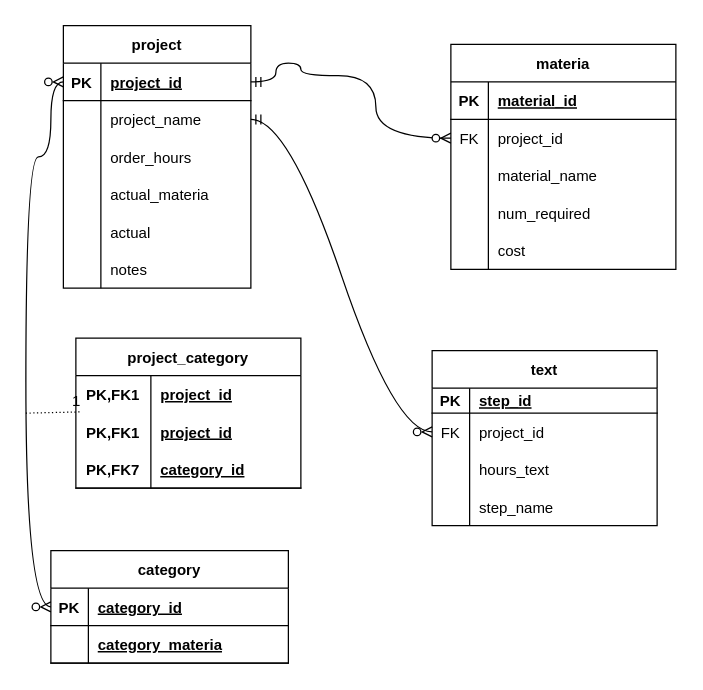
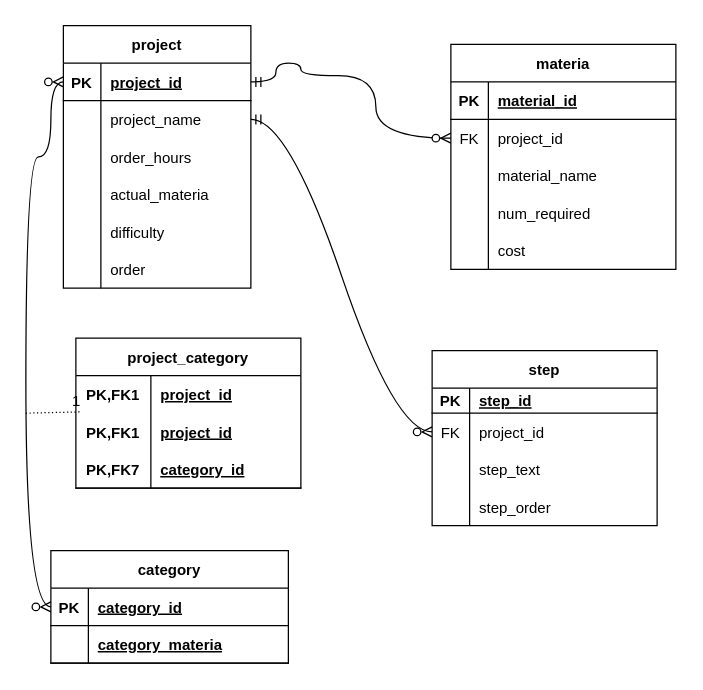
  <mxCell id="0" />
  <mxCell id="1" parent="0" />
  <mxCell id="2" value="project" style="shape=table;startSize=30;container=1;collapsible=1;childLayout=tableLayout;fixedRows=1;rowLines=0;fontStyle=1;align=center;resizeLast=1;" vertex="1" parent="1"><mxGeometry x="50" y="20" width="150" height="210" as="geometry" /></mxCell>
  <mxCell id="3" value="" style="shape=tableRow;horizontal=0;startSize=0;swimlaneHead=0;swimlaneBody=0;fillColor=none;collapsible=0;dropTarget=0;points=[[0,0.5],[1,0.5]];portConstraint=eastwest;top=0;left=0;right=0;bottom=1;" vertex="1" parent="2"><mxGeometry y="30" width="150" height="30" as="geometry" /></mxCell>
  <mxCell id="4" value="PK" style="shape=partialRectangle;connectable=0;fillColor=none;top=0;left=0;bottom=0;right=0;fontStyle=1;overflow=hidden;" vertex="1" parent="3"><mxGeometry width="30" height="30" as="geometry"><mxRectangle width="30" height="30" as="alternateBounds" /></mxGeometry></mxCell>
  <mxCell id="5" value="project_id" style="shape=partialRectangle;connectable=0;fillColor=none;top=0;left=0;bottom=0;right=0;align=left;spacingLeft=6;fontStyle=5;overflow=hidden;" vertex="1" parent="3"><mxGeometry x="30" width="120" height="30" as="geometry"><mxRectangle width="120" height="30" as="alternateBounds" /></mxGeometry></mxCell>
  <mxCell id="6" value="" style="shape=tableRow;horizontal=0;startSize=0;swimlaneHead=0;swimlaneBody=0;fillColor=none;collapsible=0;dropTarget=0;points=[[0,0.5],[1,0.5]];portConstraint=eastwest;top=0;left=0;right=0;bottom=0;" vertex="1" parent="2"><mxGeometry y="60" width="150" height="30" as="geometry" /></mxCell>
  <mxCell id="7" value="" style="shape=partialRectangle;connectable=0;fillColor=none;top=0;left=0;bottom=0;right=0;editable=1;overflow=hidden;" vertex="1" parent="6"><mxGeometry width="30" height="30" as="geometry"><mxRectangle width="30" height="30" as="alternateBounds" /></mxGeometry></mxCell>
  <mxCell id="8" value="project_name" style="shape=partialRectangle;connectable=0;fillColor=none;top=0;left=0;bottom=0;right=0;align=left;spacingLeft=6;overflow=hidden;" vertex="1" parent="6"><mxGeometry x="30" width="120" height="30" as="geometry"><mxRectangle width="120" height="30" as="alternateBounds" /></mxGeometry></mxCell>
  <mxCell id="9" value="" style="shape=tableRow;horizontal=0;startSize=0;swimlaneHead=0;swimlaneBody=0;fillColor=none;collapsible=0;dropTarget=0;points=[[0,0.5],[1,0.5]];portConstraint=eastwest;top=0;left=0;right=0;bottom=0;" vertex="1" parent="2"><mxGeometry y="90" width="150" height="30" as="geometry" /></mxCell>
  <mxCell id="10" value="" style="shape=partialRectangle;connectable=0;fillColor=none;top=0;left=0;bottom=0;right=0;editable=1;overflow=hidden;" vertex="1" parent="9"><mxGeometry width="30" height="30" as="geometry"><mxRectangle width="30" height="30" as="alternateBounds" /></mxGeometry></mxCell>
  <mxCell id="11" value="order_hours" style="shape=partialRectangle;connectable=0;fillColor=none;top=0;left=0;bottom=0;right=0;align=left;spacingLeft=6;overflow=hidden;" vertex="1" parent="9"><mxGeometry x="30" width="120" height="30" as="geometry"><mxRectangle width="120" height="30" as="alternateBounds" /></mxGeometry></mxCell>
  <mxCell id="12" value="" style="shape=tableRow;horizontal=0;startSize=0;swimlaneHead=0;swimlaneBody=0;fillColor=none;collapsible=0;dropTarget=0;points=[[0,0.5],[1,0.5]];portConstraint=eastwest;top=0;left=0;right=0;bottom=0;" vertex="1" parent="2"><mxGeometry y="120" width="150" height="30" as="geometry" /></mxCell>
  <mxCell id="13" value="" style="shape=partialRectangle;connectable=0;fillColor=none;top=0;left=0;bottom=0;right=0;editable=1;overflow=hidden;" vertex="1" parent="12"><mxGeometry width="30" height="30" as="geometry"><mxRectangle width="30" height="30" as="alternateBounds" /></mxGeometry></mxCell>
  <mxCell id="14" value="actual_materia" style="shape=partialRectangle;connectable=0;fillColor=none;top=0;left=0;bottom=0;right=0;align=left;spacingLeft=6;overflow=hidden;" vertex="1" parent="12"><mxGeometry x="30" width="120" height="30" as="geometry"><mxRectangle width="120" height="30" as="alternateBounds" /></mxGeometry></mxCell>
  <mxCell id="15" style="shape=tableRow;horizontal=0;startSize=0;swimlaneHead=0;swimlaneBody=0;fillColor=none;collapsible=0;dropTarget=0;points=[[0,0.5],[1,0.5]];portConstraint=eastwest;top=0;left=0;right=0;bottom=0;" vertex="1" parent="2"><mxGeometry y="150" width="150" height="30" as="geometry" /></mxCell>
  <mxCell id="16" style="shape=partialRectangle;connectable=0;fillColor=none;top=0;left=0;bottom=0;right=0;editable=1;overflow=hidden;" vertex="1" parent="15"><mxGeometry width="30" height="30" as="geometry"><mxRectangle width="30" height="30" as="alternateBounds" /></mxGeometry></mxCell>
- <mxCell id="17" value="actual" style="shape=partialRectangle;connectable=0;fillColor=none;top=0;left=0;bottom=0;right=0;align=left;spacingLeft=6;overflow=hidden;" vertex="1" parent="15"><mxGeometry x="30" width="120" height="30" as="geometry"><mxRectangle width="120" height="30" as="alternateBounds" /></mxGeometry></mxCell>
+ <mxCell id="17" value="difficulty" style="shape=partialRectangle;connectable=0;fillColor=none;top=0;left=0;bottom=0;right=0;align=left;spacingLeft=6;overflow=hidden;" vertex="1" parent="15"><mxGeometry x="30" width="120" height="30" as="geometry"><mxRectangle width="120" height="30" as="alternateBounds" /></mxGeometry></mxCell>
  <mxCell id="18" style="shape=tableRow;horizontal=0;startSize=0;swimlaneHead=0;swimlaneBody=0;fillColor=none;collapsible=0;dropTarget=0;points=[[0,0.5],[1,0.5]];portConstraint=eastwest;top=0;left=0;right=0;bottom=0;" vertex="1" parent="2"><mxGeometry y="180" width="150" height="30" as="geometry" /></mxCell>
  <mxCell id="19" style="shape=partialRectangle;connectable=0;fillColor=none;top=0;left=0;bottom=0;right=0;editable=1;overflow=hidden;" vertex="1" parent="18"><mxGeometry width="30" height="30" as="geometry"><mxRectangle width="30" height="30" as="alternateBounds" /></mxGeometry></mxCell>
- <mxCell id="20" value="notes" style="shape=partialRectangle;connectable=0;fillColor=none;top=0;left=0;bottom=0;right=0;align=left;spacingLeft=6;overflow=hidden;" vertex="1" parent="18"><mxGeometry x="30" width="120" height="30" as="geometry"><mxRectangle width="120" height="30" as="alternateBounds" /></mxGeometry></mxCell>
+ <mxCell id="20" value="order" style="shape=partialRectangle;connectable=0;fillColor=none;top=0;left=0;bottom=0;right=0;align=left;spacingLeft=6;overflow=hidden;" vertex="1" parent="18"><mxGeometry x="30" width="120" height="30" as="geometry"><mxRectangle width="120" height="30" as="alternateBounds" /></mxGeometry></mxCell>
  <mxCell id="21" value="materia" style="shape=table;startSize=30;container=1;collapsible=1;childLayout=tableLayout;fixedRows=1;rowLines=0;fontStyle=1;align=center;resizeLast=1;" vertex="1" parent="1"><mxGeometry x="360" y="35" width="180" height="180" as="geometry" /></mxCell>
  <mxCell id="22" value="" style="shape=tableRow;horizontal=0;startSize=0;swimlaneHead=0;swimlaneBody=0;fillColor=none;collapsible=0;dropTarget=0;points=[[0,0.5],[1,0.5]];portConstraint=eastwest;top=0;left=0;right=0;bottom=1;" vertex="1" parent="21"><mxGeometry y="30" width="180" height="30" as="geometry" /></mxCell>
  <mxCell id="23" value="PK" style="shape=partialRectangle;connectable=0;fillColor=none;top=0;left=0;bottom=0;right=0;fontStyle=1;overflow=hidden;" vertex="1" parent="22"><mxGeometry width="30" height="30" as="geometry"><mxRectangle width="30" height="30" as="alternateBounds" /></mxGeometry></mxCell>
  <mxCell id="24" value="material_id" style="shape=partialRectangle;connectable=0;fillColor=none;top=0;left=0;bottom=0;right=0;align=left;spacingLeft=6;fontStyle=5;overflow=hidden;" vertex="1" parent="22"><mxGeometry x="30" width="150" height="30" as="geometry"><mxRectangle width="150" height="30" as="alternateBounds" /></mxGeometry></mxCell>
  <mxCell id="25" value="" style="shape=tableRow;horizontal=0;startSize=0;swimlaneHead=0;swimlaneBody=0;fillColor=none;collapsible=0;dropTarget=0;points=[[0,0.5],[1,0.5]];portConstraint=eastwest;top=0;left=0;right=0;bottom=0;" vertex="1" parent="21"><mxGeometry y="60" width="180" height="30" as="geometry" /></mxCell>
  <mxCell id="26" value="FK" style="shape=partialRectangle;connectable=0;fillColor=none;top=0;left=0;bottom=0;right=0;editable=1;overflow=hidden;" vertex="1" parent="25"><mxGeometry width="30" height="30" as="geometry"><mxRectangle width="30" height="30" as="alternateBounds" /></mxGeometry></mxCell>
  <mxCell id="27" value="project_id" style="shape=partialRectangle;connectable=0;fillColor=none;top=0;left=0;bottom=0;right=0;align=left;spacingLeft=6;overflow=hidden;" vertex="1" parent="25"><mxGeometry x="30" width="150" height="30" as="geometry"><mxRectangle width="150" height="30" as="alternateBounds" /></mxGeometry></mxCell>
  <mxCell id="28" value="" style="shape=tableRow;horizontal=0;startSize=0;swimlaneHead=0;swimlaneBody=0;fillColor=none;collapsible=0;dropTarget=0;points=[[0,0.5],[1,0.5]];portConstraint=eastwest;top=0;left=0;right=0;bottom=0;" vertex="1" parent="21"><mxGeometry y="90" width="180" height="30" as="geometry" /></mxCell>
  <mxCell id="29" value="" style="shape=partialRectangle;connectable=0;fillColor=none;top=0;left=0;bottom=0;right=0;editable=1;overflow=hidden;" vertex="1" parent="28"><mxGeometry width="30" height="30" as="geometry"><mxRectangle width="30" height="30" as="alternateBounds" /></mxGeometry></mxCell>
  <mxCell id="30" value="material_name" style="shape=partialRectangle;connectable=0;fillColor=none;top=0;left=0;bottom=0;right=0;align=left;spacingLeft=6;overflow=hidden;" vertex="1" parent="28"><mxGeometry x="30" width="150" height="30" as="geometry"><mxRectangle width="150" height="30" as="alternateBounds" /></mxGeometry></mxCell>
  <mxCell id="31" value="" style="shape=tableRow;horizontal=0;startSize=0;swimlaneHead=0;swimlaneBody=0;fillColor=none;collapsible=0;dropTarget=0;points=[[0,0.5],[1,0.5]];portConstraint=eastwest;top=0;left=0;right=0;bottom=0;" vertex="1" parent="21"><mxGeometry y="120" width="180" height="30" as="geometry" /></mxCell>
  <mxCell id="32" value="" style="shape=partialRectangle;connectable=0;fillColor=none;top=0;left=0;bottom=0;right=0;editable=1;overflow=hidden;" vertex="1" parent="31"><mxGeometry width="30" height="30" as="geometry"><mxRectangle width="30" height="30" as="alternateBounds" /></mxGeometry></mxCell>
  <mxCell id="33" value="num_required" style="shape=partialRectangle;connectable=0;fillColor=none;top=0;left=0;bottom=0;right=0;align=left;spacingLeft=6;overflow=hidden;" vertex="1" parent="31"><mxGeometry x="30" width="150" height="30" as="geometry"><mxRectangle width="150" height="30" as="alternateBounds" /></mxGeometry></mxCell>
  <mxCell id="34" style="shape=tableRow;horizontal=0;startSize=0;swimlaneHead=0;swimlaneBody=0;fillColor=none;collapsible=0;dropTarget=0;points=[[0,0.5],[1,0.5]];portConstraint=eastwest;top=0;left=0;right=0;bottom=0;" vertex="1" parent="21"><mxGeometry y="150" width="180" height="30" as="geometry" /></mxCell>
  <mxCell id="35" style="shape=partialRectangle;connectable=0;fillColor=none;top=0;left=0;bottom=0;right=0;editable=1;overflow=hidden;" vertex="1" parent="34"><mxGeometry width="30" height="30" as="geometry"><mxRectangle width="30" height="30" as="alternateBounds" /></mxGeometry></mxCell>
  <mxCell id="36" value="cost" style="shape=partialRectangle;connectable=0;fillColor=none;top=0;left=0;bottom=0;right=0;align=left;spacingLeft=6;overflow=hidden;" vertex="1" parent="34"><mxGeometry x="30" width="150" height="30" as="geometry"><mxRectangle width="150" height="30" as="alternateBounds" /></mxGeometry></mxCell>
  <mxCell id="37" value="category" style="shape=table;startSize=30;container=1;collapsible=1;childLayout=tableLayout;fixedRows=1;rowLines=0;fontStyle=1;align=center;resizeLast=1;" vertex="1" parent="1"><mxGeometry x="40" y="440" width="190" height="90" as="geometry" /></mxCell>
  <mxCell id="38" value="" style="shape=tableRow;horizontal=0;startSize=0;swimlaneHead=0;swimlaneBody=0;fillColor=none;collapsible=0;dropTarget=0;points=[[0,0.5],[1,0.5]];portConstraint=eastwest;top=0;left=0;right=0;bottom=1;" vertex="1" parent="37"><mxGeometry y="30" width="190" height="30" as="geometry" /></mxCell>
  <mxCell id="39" value="PK" style="shape=partialRectangle;connectable=0;fillColor=none;top=0;left=0;bottom=0;right=0;fontStyle=1;overflow=hidden;" vertex="1" parent="38"><mxGeometry width="30" height="30" as="geometry"><mxRectangle width="30" height="30" as="alternateBounds" /></mxGeometry></mxCell>
  <mxCell id="40" value="category_id" style="shape=partialRectangle;connectable=0;fillColor=none;top=0;left=0;bottom=0;right=0;align=left;spacingLeft=6;fontStyle=5;overflow=hidden;" vertex="1" parent="38"><mxGeometry x="30" width="160" height="30" as="geometry"><mxRectangle width="160" height="30" as="alternateBounds" /></mxGeometry></mxCell>
  <mxCell id="41" style="shape=tableRow;horizontal=0;startSize=0;swimlaneHead=0;swimlaneBody=0;fillColor=none;collapsible=0;dropTarget=0;points=[[0,0.5],[1,0.5]];portConstraint=eastwest;top=0;left=0;right=0;bottom=1;" vertex="1" parent="37"><mxGeometry y="60" width="190" height="30" as="geometry" /></mxCell>
  <mxCell id="42" style="shape=partialRectangle;connectable=0;fillColor=none;top=0;left=0;bottom=0;right=0;fontStyle=1;overflow=hidden;" vertex="1" parent="41"><mxGeometry width="30" height="30" as="geometry"><mxRectangle width="30" height="30" as="alternateBounds" /></mxGeometry></mxCell>
  <mxCell id="43" value="category_materia" style="shape=partialRectangle;connectable=0;fillColor=none;top=0;left=0;bottom=0;right=0;align=left;spacingLeft=6;fontStyle=5;overflow=hidden;" vertex="1" parent="41"><mxGeometry x="30" width="160" height="30" as="geometry"><mxRectangle width="160" height="30" as="alternateBounds" /></mxGeometry></mxCell>
  <mxCell id="44" value="project_category" style="shape=table;startSize=30;container=1;collapsible=1;childLayout=tableLayout;fixedRows=1;rowLines=0;fontStyle=1;align=center;resizeLast=1;" vertex="1" parent="1"><mxGeometry x="60" y="270" width="180" height="120" as="geometry" /></mxCell>
  <mxCell id="45" value="" style="shape=tableRow;horizontal=0;startSize=0;swimlaneHead=0;swimlaneBody=0;fillColor=none;collapsible=0;dropTarget=0;points=[[0,0.5],[1,0.5]];portConstraint=eastwest;top=0;left=0;right=0;bottom=0;" vertex="1" parent="44"><mxGeometry y="30" width="180" height="30" as="geometry" /></mxCell>
  <mxCell id="46" value="PK,FK1" style="shape=partialRectangle;connectable=0;fillColor=none;top=0;left=0;bottom=0;right=0;fontStyle=1;overflow=hidden;" vertex="1" parent="45"><mxGeometry width="60" height="30" as="geometry"><mxRectangle width="60" height="30" as="alternateBounds" /></mxGeometry></mxCell>
  <mxCell id="47" value="project_id" style="shape=partialRectangle;connectable=0;fillColor=none;top=0;left=0;bottom=0;right=0;align=left;spacingLeft=6;fontStyle=5;overflow=hidden;" vertex="1" parent="45"><mxGeometry x="60" width="120" height="30" as="geometry"><mxRectangle width="120" height="30" as="alternateBounds" /></mxGeometry></mxCell>
  <mxCell id="48" value="" style="shape=tableRow;horizontal=0;startSize=0;swimlaneHead=0;swimlaneBody=0;fillColor=none;collapsible=0;dropTarget=0;points=[[0,0.5],[1,0.5]];portConstraint=eastwest;top=0;left=0;right=0;bottom=0;" vertex="1" parent="44"><mxGeometry y="60" width="180" height="30" as="geometry" /></mxCell>
  <mxCell id="49" value="PK,FK1" style="shape=partialRectangle;connectable=0;fillColor=none;top=0;left=0;bottom=0;right=0;fontStyle=1;overflow=hidden;" vertex="1" parent="48"><mxGeometry width="60" height="30" as="geometry"><mxRectangle width="60" height="30" as="alternateBounds" /></mxGeometry></mxCell>
  <mxCell id="50" value="project_id" style="shape=partialRectangle;connectable=0;fillColor=none;top=0;left=0;bottom=0;right=0;align=left;spacingLeft=6;fontStyle=5;overflow=hidden;" vertex="1" parent="48"><mxGeometry x="60" width="120" height="30" as="geometry"><mxRectangle width="120" height="30" as="alternateBounds" /></mxGeometry></mxCell>
  <mxCell id="51" value="" style="shape=tableRow;horizontal=0;startSize=0;swimlaneHead=0;swimlaneBody=0;fillColor=none;collapsible=0;dropTarget=0;points=[[0,0.5],[1,0.5]];portConstraint=eastwest;top=0;left=0;right=0;bottom=1;" vertex="1" parent="44"><mxGeometry y="90" width="180" height="30" as="geometry" /></mxCell>
  <mxCell id="52" value="PK,FK7" style="shape=partialRectangle;connectable=0;fillColor=none;top=0;left=0;bottom=0;right=0;fontStyle=1;overflow=hidden;" vertex="1" parent="51"><mxGeometry width="60" height="30" as="geometry"><mxRectangle width="60" height="30" as="alternateBounds" /></mxGeometry></mxCell>
  <mxCell id="53" value="category_id" style="shape=partialRectangle;connectable=0;fillColor=none;top=0;left=0;bottom=0;right=0;align=left;spacingLeft=6;fontStyle=5;overflow=hidden;" vertex="1" parent="51"><mxGeometry x="60" width="120" height="30" as="geometry"><mxRectangle width="120" height="30" as="alternateBounds" /></mxGeometry></mxCell>
- <mxCell id="54" value="text" style="shape=table;startSize=30;container=1;collapsible=1;childLayout=tableLayout;fixedRows=1;rowLines=0;fontStyle=1;align=center;resizeLast=1;" vertex="1" parent="1"><mxGeometry x="345" y="280" width="180" height="140" as="geometry" /></mxCell>
+ <mxCell id="54" value="step" style="shape=table;startSize=30;container=1;collapsible=1;childLayout=tableLayout;fixedRows=1;rowLines=0;fontStyle=1;align=center;resizeLast=1;" vertex="1" parent="1"><mxGeometry x="345" y="280" width="180" height="140" as="geometry" /></mxCell>
  <mxCell id="55" value="" style="shape=tableRow;horizontal=0;startSize=0;swimlaneHead=0;swimlaneBody=0;fillColor=none;collapsible=0;dropTarget=0;points=[[0,0.5],[1,0.5]];portConstraint=eastwest;top=0;left=0;right=0;bottom=1;" vertex="1" parent="54"><mxGeometry y="30" width="180" height="20" as="geometry" /></mxCell>
  <mxCell id="56" value="PK" style="shape=partialRectangle;connectable=0;fillColor=none;top=0;left=0;bottom=0;right=0;fontStyle=1;overflow=hidden;" vertex="1" parent="55"><mxGeometry width="30" height="20" as="geometry"><mxRectangle width="30" height="20" as="alternateBounds" /></mxGeometry></mxCell>
  <mxCell id="57" value="step_id" style="shape=partialRectangle;connectable=0;fillColor=none;top=0;left=0;bottom=0;right=0;align=left;spacingLeft=6;fontStyle=5;overflow=hidden;" vertex="1" parent="55"><mxGeometry x="30" width="150" height="20" as="geometry"><mxRectangle width="150" height="20" as="alternateBounds" /></mxGeometry></mxCell>
  <mxCell id="58" value="" style="shape=tableRow;horizontal=0;startSize=0;swimlaneHead=0;swimlaneBody=0;fillColor=none;collapsible=0;dropTarget=0;points=[[0,0.5],[1,0.5]];portConstraint=eastwest;top=0;left=0;right=0;bottom=0;" vertex="1" parent="54"><mxGeometry y="50" width="180" height="30" as="geometry" /></mxCell>
  <mxCell id="59" value="FK" style="shape=partialRectangle;connectable=0;fillColor=none;top=0;left=0;bottom=0;right=0;editable=1;overflow=hidden;" vertex="1" parent="58"><mxGeometry width="30" height="30" as="geometry"><mxRectangle width="30" height="30" as="alternateBounds" /></mxGeometry></mxCell>
  <mxCell id="60" value="project_id" style="shape=partialRectangle;connectable=0;fillColor=none;top=0;left=0;bottom=0;right=0;align=left;spacingLeft=6;overflow=hidden;" vertex="1" parent="58"><mxGeometry x="30" width="150" height="30" as="geometry"><mxRectangle width="150" height="30" as="alternateBounds" /></mxGeometry></mxCell>
  <mxCell id="61" value="" style="shape=tableRow;horizontal=0;startSize=0;swimlaneHead=0;swimlaneBody=0;fillColor=none;collapsible=0;dropTarget=0;points=[[0,0.5],[1,0.5]];portConstraint=eastwest;top=0;left=0;right=0;bottom=0;" vertex="1" parent="54"><mxGeometry y="80" width="180" height="30" as="geometry" /></mxCell>
  <mxCell id="62" value="" style="shape=partialRectangle;connectable=0;fillColor=none;top=0;left=0;bottom=0;right=0;editable=1;overflow=hidden;" vertex="1" parent="61"><mxGeometry width="30" height="30" as="geometry"><mxRectangle width="30" height="30" as="alternateBounds" /></mxGeometry></mxCell>
- <mxCell id="63" value="hours_text" style="shape=partialRectangle;connectable=0;fillColor=none;top=0;left=0;bottom=0;right=0;align=left;spacingLeft=6;overflow=hidden;" vertex="1" parent="61"><mxGeometry x="30" width="150" height="30" as="geometry"><mxRectangle width="150" height="30" as="alternateBounds" /></mxGeometry></mxCell>
+ <mxCell id="63" value="step_text" style="shape=partialRectangle;connectable=0;fillColor=none;top=0;left=0;bottom=0;right=0;align=left;spacingLeft=6;overflow=hidden;" vertex="1" parent="61"><mxGeometry x="30" width="150" height="30" as="geometry"><mxRectangle width="150" height="30" as="alternateBounds" /></mxGeometry></mxCell>
  <mxCell id="64" value="" style="shape=tableRow;horizontal=0;startSize=0;swimlaneHead=0;swimlaneBody=0;fillColor=none;collapsible=0;dropTarget=0;points=[[0,0.5],[1,0.5]];portConstraint=eastwest;top=0;left=0;right=0;bottom=0;" vertex="1" parent="54"><mxGeometry y="110" width="180" height="30" as="geometry" /></mxCell>
  <mxCell id="65" value="" style="shape=partialRectangle;connectable=0;fillColor=none;top=0;left=0;bottom=0;right=0;editable=1;overflow=hidden;" vertex="1" parent="64"><mxGeometry width="30" height="30" as="geometry"><mxRectangle width="30" height="30" as="alternateBounds" /></mxGeometry></mxCell>
- <mxCell id="66" value="step_name" style="shape=partialRectangle;connectable=0;fillColor=none;top=0;left=0;bottom=0;right=0;align=left;spacingLeft=6;overflow=hidden;" vertex="1" parent="64"><mxGeometry x="30" width="150" height="30" as="geometry"><mxRectangle width="150" height="30" as="alternateBounds" /></mxGeometry></mxCell>
+ <mxCell id="66" value="step_order" style="shape=partialRectangle;connectable=0;fillColor=none;top=0;left=0;bottom=0;right=0;align=left;spacingLeft=6;overflow=hidden;" vertex="1" parent="64"><mxGeometry x="30" width="150" height="30" as="geometry"><mxRectangle width="150" height="30" as="alternateBounds" /></mxGeometry></mxCell>
  <mxCell id="67" value="" style="fontSize=12;html=1;endArrow=ERzeroToMany;endFill=1;startArrow=ERzeroToMany;rounded=0;exitX=0;exitY=0.5;exitDx=0;exitDy=0;entryX=0;entryY=0.5;entryDx=0;entryDy=0;edgeStyle=orthogonalEdgeStyle;curved=1;" edge="1" parent="1" source="38" target="3"><mxGeometry width="100" height="100" relative="1" as="geometry"><mxPoint x="0" y="240" as="sourcePoint" /><mxPoint x="100" y="140" as="targetPoint" /><Array as="points"><mxPoint x="20" y="485" /><mxPoint x="20" y="125" /><mxPoint x="40" y="125" /><mxPoint x="40" y="65" /></Array></mxGeometry></mxCell>
  <mxCell id="68" value="" style="edgeStyle=orthogonalEdgeStyle;fontSize=12;html=1;endArrow=ERzeroToMany;startArrow=ERmandOne;rounded=0;exitX=1;exitY=0.5;exitDx=0;exitDy=0;curved=1;" edge="1" parent="1" source="3"><mxGeometry width="100" height="100" relative="1" as="geometry"><mxPoint x="270" y="210" as="sourcePoint" /><mxPoint x="360" y="110" as="targetPoint" /><Array as="points"><mxPoint x="220" y="65" /><mxPoint x="220" y="50" /><mxPoint x="240" y="50" /><mxPoint x="240" y="60" /><mxPoint x="300" y="60" /><mxPoint x="300" y="110" /></Array></mxGeometry></mxCell>
  <mxCell id="69" value="" style="edgeStyle=entityRelationEdgeStyle;fontSize=12;html=1;endArrow=ERzeroToMany;startArrow=ERmandOne;rounded=0;curved=1;entryX=0;entryY=0.5;entryDx=0;entryDy=0;exitX=1;exitY=0.5;exitDx=0;exitDy=0;" edge="1" parent="1" source="6" target="58"><mxGeometry width="100" height="100" relative="1" as="geometry"><mxPoint x="230" y="340" as="sourcePoint" /><mxPoint x="330" y="240" as="targetPoint" /></mxGeometry></mxCell>
  <mxCell id="70" value="" style="endArrow=none;html=1;rounded=0;dashed=1;dashPattern=1 2;curved=1;entryX=0.022;entryY=-0.033;entryDx=0;entryDy=0;entryPerimeter=0;" edge="1" parent="1" target="48"><mxGeometry relative="1" as="geometry"><mxPoint x="20" y="330" as="sourcePoint" /><mxPoint x="50" y="330" as="targetPoint" /></mxGeometry></mxCell>
  <mxCell id="71" value="1" style="resizable=0;html=1;align=right;verticalAlign=bottom;" connectable="0" vertex="1" parent="70"><mxGeometry x="1" relative="1" as="geometry" /></mxCell>
